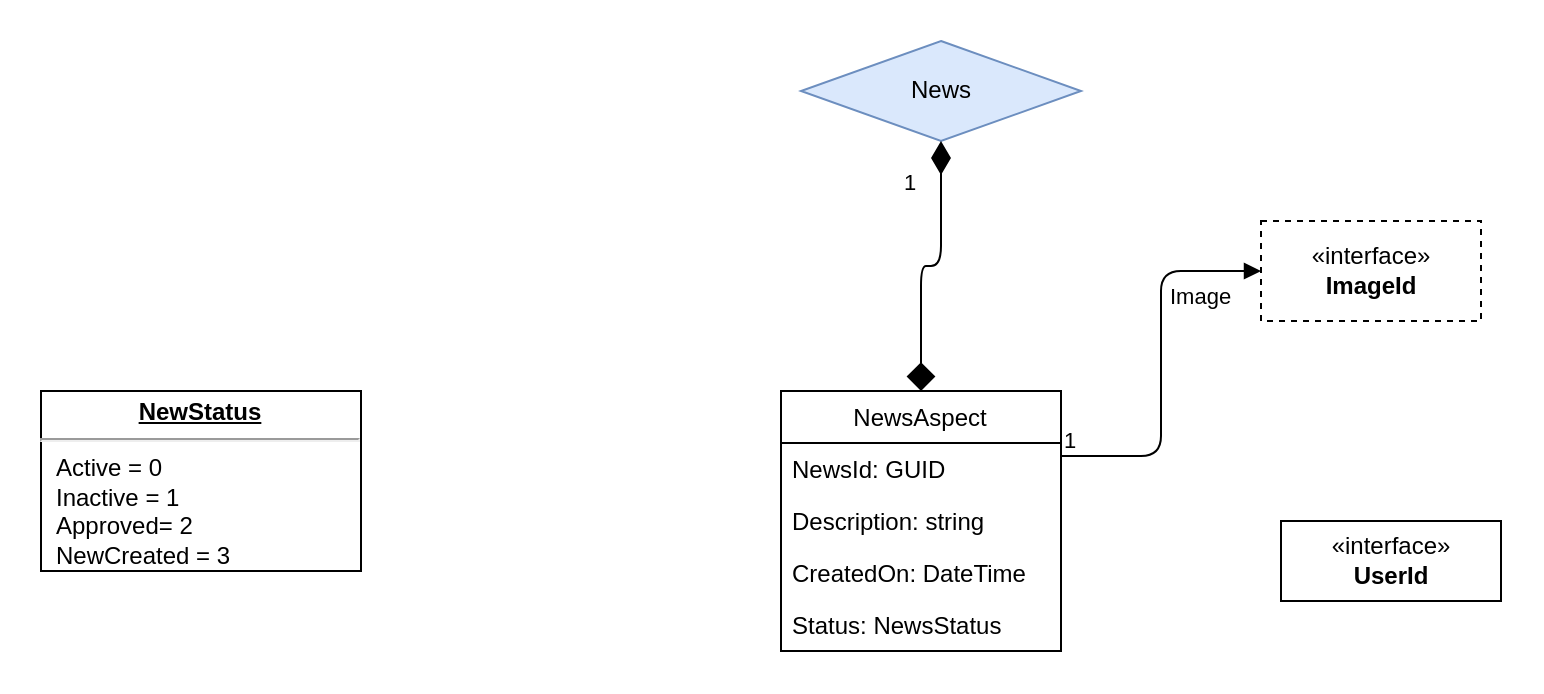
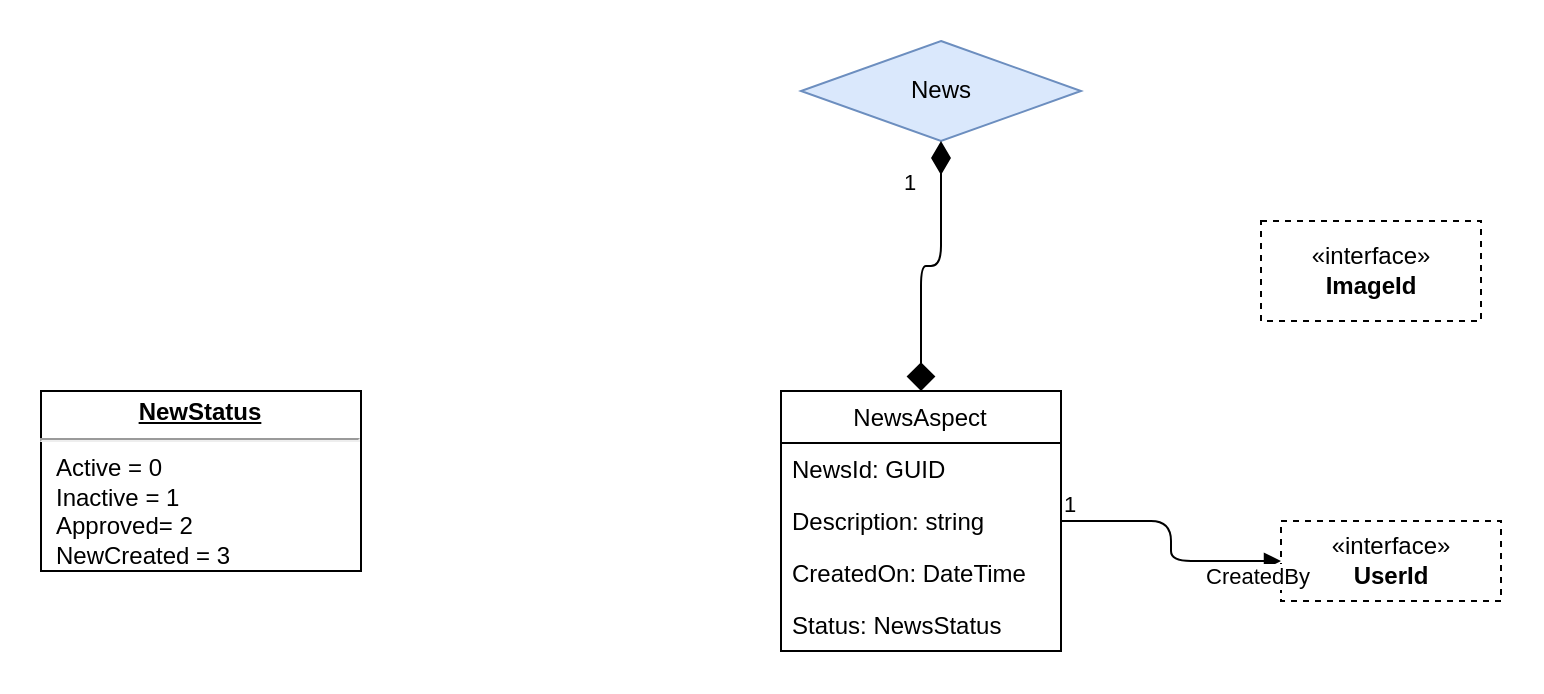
  <mxCell id="0" />
  <mxCell id="1" parent="0" />
  <mxCell id="2" value="NewsAspect" style="swimlane;fontStyle=0;childLayout=stackLayout;horizontal=1;startSize=26;fillColor=none;horizontalStack=0;resizeParent=1;resizeParentMax=0;resizeLast=0;collapsible=1;marginBottom=0;" parent="1" vertex="1"><mxGeometry x="390" y="195" width="140" height="130" as="geometry" /></mxCell>
  <mxCell id="3" value="NewsId: GUID" style="text;strokeColor=none;fillColor=none;align=left;verticalAlign=top;spacingLeft=4;spacingRight=4;overflow=hidden;rotatable=0;points=[[0,0.5],[1,0.5]];portConstraint=eastwest;" parent="2" vertex="1"><mxGeometry y="26" width="140" height="26" as="geometry" /></mxCell>
  <mxCell id="4" value="Description: string" style="text;strokeColor=none;fillColor=none;align=left;verticalAlign=top;spacingLeft=4;spacingRight=4;overflow=hidden;rotatable=0;points=[[0,0.5],[1,0.5]];portConstraint=eastwest;" parent="2" vertex="1"><mxGeometry y="52" width="140" height="26" as="geometry" /></mxCell>
  <mxCell id="5" value="CreatedOn: DateTime" style="text;strokeColor=none;fillColor=none;align=left;verticalAlign=top;spacingLeft=4;spacingRight=4;overflow=hidden;rotatable=0;points=[[0,0.5],[1,0.5]];portConstraint=eastwest;" parent="2" vertex="1"><mxGeometry y="78" width="140" height="26" as="geometry" /></mxCell>
  <mxCell id="6" value="Status: NewsStatus" style="text;strokeColor=none;fillColor=none;align=left;verticalAlign=top;spacingLeft=4;spacingRight=4;overflow=hidden;rotatable=0;points=[[0,0.5],[1,0.5]];portConstraint=eastwest;" parent="2" vertex="1"><mxGeometry y="104" width="140" height="26" as="geometry" /></mxCell>
  <mxCell id="7" value="«interface»&lt;br&gt;&lt;b&gt;ImageId&lt;/b&gt;" style="html=1;dashed=1;" parent="1" vertex="1"><mxGeometry x="630" y="110" width="110" height="50" as="geometry" /></mxCell>
- <mxCell id="8" value="«interface»&lt;br&gt;&lt;b&gt;UserId&lt;/b&gt;" style="html=1;" parent="1" vertex="1"><mxGeometry x="640" y="260" width="110" height="40" as="geometry" /></mxCell>
- <mxCell id="9" value="Image" style="endArrow=block;endFill=1;html=1;edgeStyle=orthogonalEdgeStyle;align=left;verticalAlign=top;entryX=0;entryY=0.5;entryDx=0;entryDy=0;exitX=1;exitY=0.25;exitDx=0;exitDy=0;" parent="1" source="2" target="7" edge="1"><mxGeometry x="0.508" relative="1" as="geometry"><mxPoint x="390" y="260" as="sourcePoint" /><mxPoint x="550" y="260" as="targetPoint" /><mxPoint as="offset" /></mxGeometry></mxCell>
- <mxCell id="10" value="1" style="edgeLabel;resizable=0;html=1;align=left;verticalAlign=bottom;" parent="9" connectable="0" vertex="1"><mxGeometry x="-1" relative="1" as="geometry" /></mxCell>
+ <mxCell id="8" value="«interface»&lt;br&gt;&lt;b&gt;UserId&lt;/b&gt;" style="html=1;dashed=1;" parent="1" vertex="1"><mxGeometry x="640" y="260" width="110" height="40" as="geometry" /></mxCell>
+ <mxCell id="11" value="CreatedBy" style="endArrow=block;endFill=1;html=1;edgeStyle=orthogonalEdgeStyle;align=left;verticalAlign=top;entryX=0;entryY=0.5;entryDx=0;entryDy=0;" parent="1" source="4" target="8" edge="1"><mxGeometry x="0.4" y="5" relative="1" as="geometry"><mxPoint x="390" y="260" as="sourcePoint" /><mxPoint x="550" y="260" as="targetPoint" /><mxPoint as="offset" /></mxGeometry></mxCell>
+ <mxCell id="12" value="1" style="edgeLabel;resizable=0;html=1;align=left;verticalAlign=bottom;" parent="11" connectable="0" vertex="1"><mxGeometry x="-1" relative="1" as="geometry" /></mxCell>
  <mxCell id="13" value="News" style="rhombus;html=1;fillColor=#dae8fc;strokeColor=#6c8ebf;" parent="1" vertex="1"><mxGeometry x="400" y="20" width="140" height="50" as="geometry" /></mxCell>
  <mxCell id="14" value="1" style="endArrow=diamond;html=1;endSize=12;startArrow=diamondThin;startSize=14;startFill=1;edgeStyle=orthogonalEdgeStyle;align=left;verticalAlign=bottom;entryX=0.5;entryY=0;entryDx=0;entryDy=0;exitX=0.5;exitY=1;exitDx=0;exitDy=0;" parent="1" source="13" target="2" edge="1"><mxGeometry x="-0.556" y="-20" relative="1" as="geometry"><mxPoint x="390" y="60" as="sourcePoint" /><mxPoint x="550" y="60" as="targetPoint" /><mxPoint as="offset" /></mxGeometry></mxCell>
  <mxCell id="15" value="&lt;p style=&quot;margin: 0px ; margin-top: 4px ; text-align: center ; text-decoration: underline&quot;&gt;&lt;b&gt;NewStatus&lt;/b&gt;&lt;/p&gt;&lt;hr&gt;&lt;p style=&quot;margin: 0px ; margin-left: 8px&quot;&gt;Active = 0&lt;br&gt;Inactive = 1&lt;br&gt;Approved= 2&lt;/p&gt;&lt;p style=&quot;margin: 0px ; margin-left: 8px&quot;&gt;NewCreated = 3&lt;/p&gt;" style="verticalAlign=top;align=left;overflow=fill;fontSize=12;fontFamily=Helvetica;html=1;" vertex="1" parent="1"><mxGeometry x="20" y="195" width="160" height="90" as="geometry" /></mxCell>
